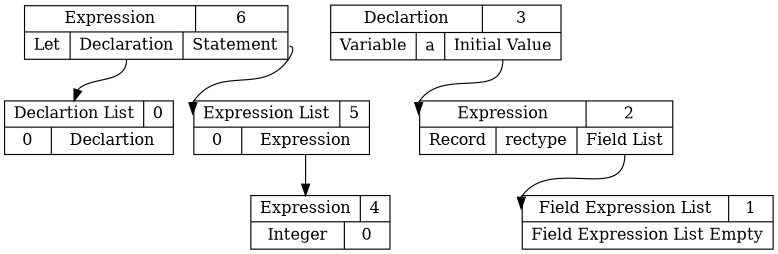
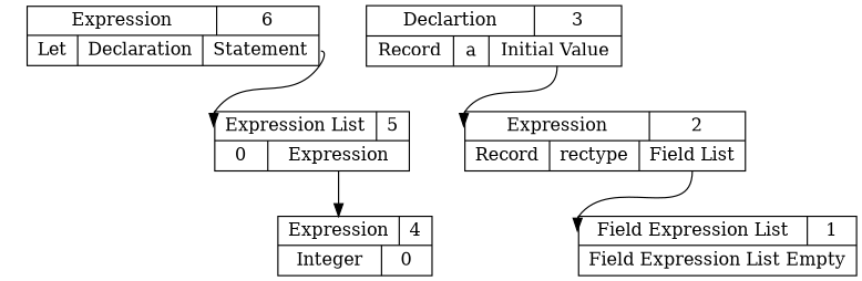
  digraph {
    node [shape=record]
    edge [headport=ptr]
    n1 [label="{ { <ptr> Expression | 6 } |{ Let | <dec> Declaration | <stmt> Statement } } "]
-   n2 [label="{ { <ptr> Declartion List | 0 } | { 0 | <pos0> Declartion } }"]
    n3 [label="{ { <ptr> Expression List | 5 } | { 0 | <pos0> Expression } }"]
    n4 [label="{ { <ptr> Expression | 4 } |{ Integer | 0 } }"]
-   n5 [label="{ { <ptr> Declartion | 3 } | {Variable | a | <initval> Initial Value } }"]
+   n5 [label="{ { <ptr> Declartion | 3 } | {Record | a | <initval> Initial Value } }"]
    n6 [label="{ { <ptr> Expression | 2 } |{ Record | rectype | <flistpos> Field List} }"]
    n7 [label="{ { <ptr> Field Expression List | 1 } | {Field Expression List Empty} }"]
-   n1 -> n2 [tailport=dec]
    n1 -> n3 [tailport=stmt]
    n3 -> n4 [tailport=pos0]
    n5 -> n6 [tailport=initval]
    n6 -> n7 [tailport=flistpos]
  }
